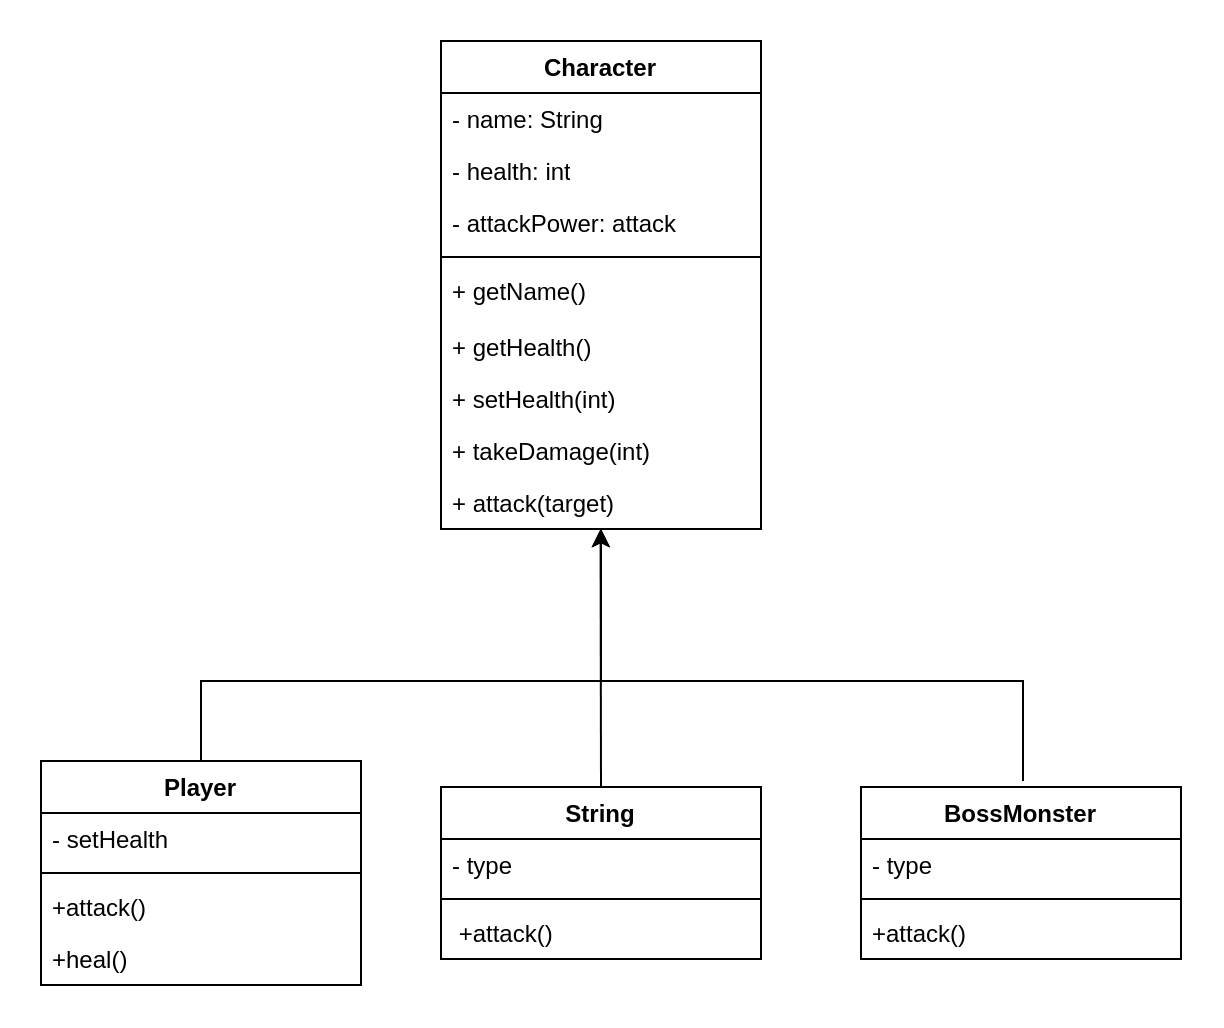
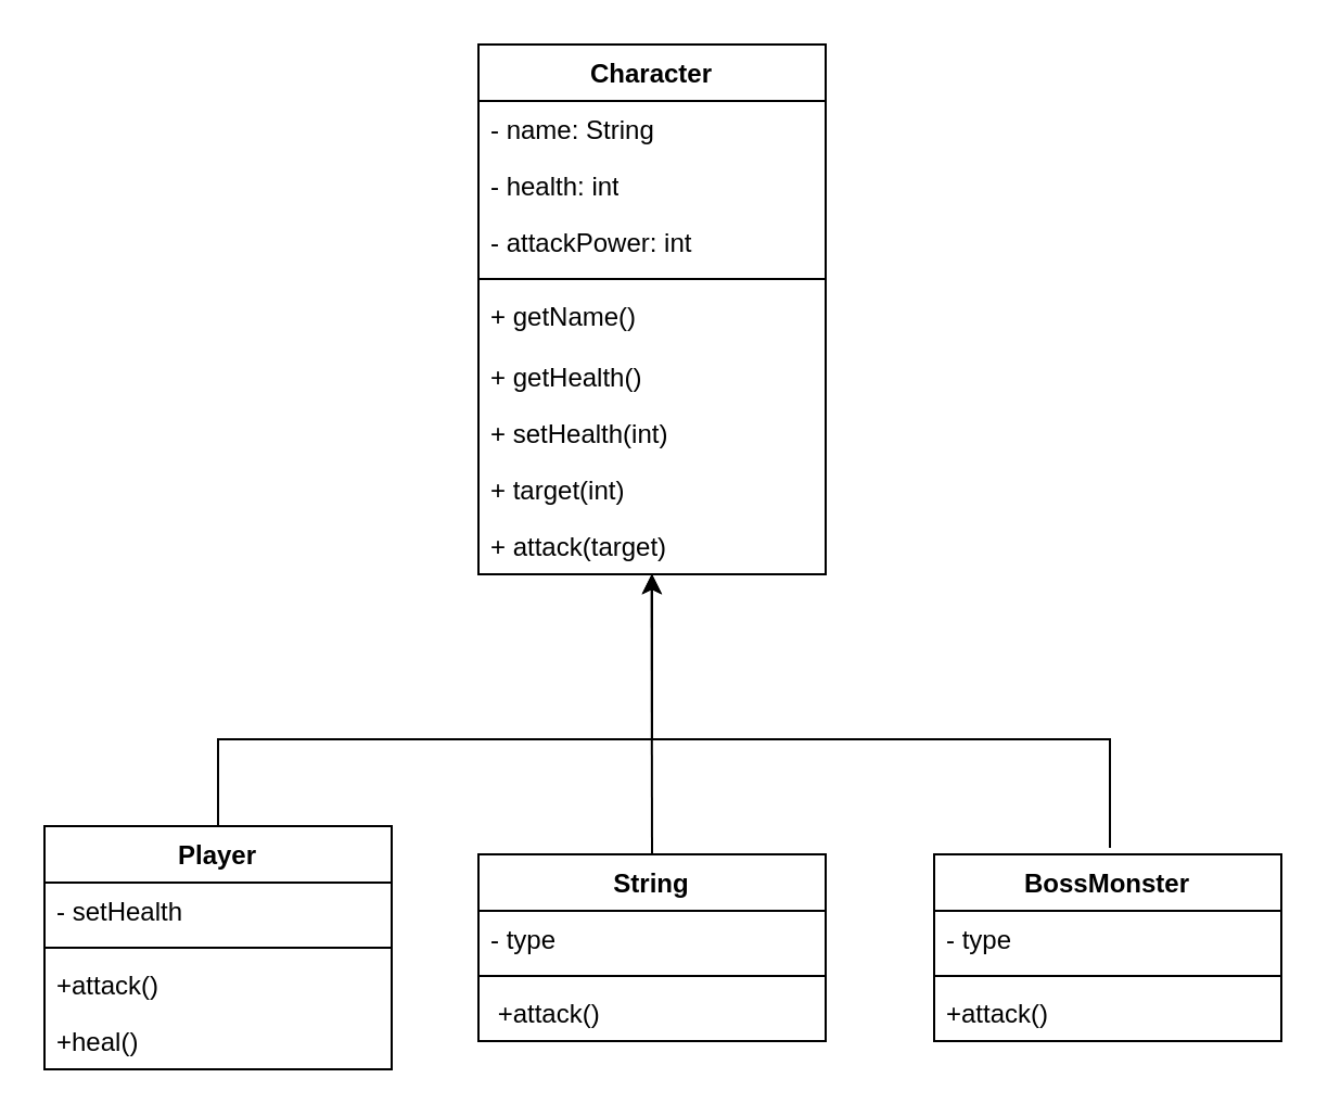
  <mxCell id="0" />
  <mxCell id="1" parent="0" />
  <mxCell id="2" value="Character" style="swimlane;fontStyle=1;align=center;verticalAlign=top;childLayout=stackLayout;horizontal=1;startSize=26;horizontalStack=0;resizeParent=1;resizeParentMax=0;resizeLast=0;collapsible=1;marginBottom=0;whiteSpace=wrap;html=1;" vertex="1" parent="1"><mxGeometry x="220" y="20" width="160" height="244" as="geometry" /></mxCell>
  <mxCell id="3" value="- name: String&lt;div&gt;&lt;br&gt;&lt;/div&gt;" style="text;strokeColor=none;fillColor=none;align=left;verticalAlign=top;spacingLeft=4;spacingRight=4;overflow=hidden;rotatable=0;points=[[0,0.5],[1,0.5]];portConstraint=eastwest;whiteSpace=wrap;html=1;" vertex="1" parent="2"><mxGeometry y="26" width="160" height="26" as="geometry" /></mxCell>
  <mxCell id="4" value="&lt;div&gt;- health: int&lt;/div&gt;" style="text;strokeColor=none;fillColor=none;align=left;verticalAlign=top;spacingLeft=4;spacingRight=4;overflow=hidden;rotatable=0;points=[[0,0.5],[1,0.5]];portConstraint=eastwest;whiteSpace=wrap;html=1;" vertex="1" parent="2"><mxGeometry y="52" width="160" height="26" as="geometry" /></mxCell>
- <mxCell id="5" value="&lt;div&gt;- attackPower: attack&lt;/div&gt;" style="text;strokeColor=none;fillColor=none;align=left;verticalAlign=top;spacingLeft=4;spacingRight=4;overflow=hidden;rotatable=0;points=[[0,0.5],[1,0.5]];portConstraint=eastwest;whiteSpace=wrap;html=1;" vertex="1" parent="2"><mxGeometry y="78" width="160" height="26" as="geometry" /></mxCell>
+ <mxCell id="5" value="&lt;div&gt;- attackPower: int&lt;/div&gt;" style="text;strokeColor=none;fillColor=none;align=left;verticalAlign=top;spacingLeft=4;spacingRight=4;overflow=hidden;rotatable=0;points=[[0,0.5],[1,0.5]];portConstraint=eastwest;whiteSpace=wrap;html=1;" vertex="1" parent="2"><mxGeometry y="78" width="160" height="26" as="geometry" /></mxCell>
  <mxCell id="6" value="" style="line;strokeWidth=1;fillColor=none;align=left;verticalAlign=middle;spacingTop=-1;spacingLeft=3;spacingRight=3;rotatable=0;labelPosition=right;points=[];portConstraint=eastwest;strokeColor=inherit;" vertex="1" parent="2"><mxGeometry y="104" width="160" height="8" as="geometry" /></mxCell>
  <mxCell id="7" value="+ getName()&amp;nbsp;" style="text;strokeColor=none;fillColor=none;align=left;verticalAlign=top;spacingLeft=4;spacingRight=4;overflow=hidden;rotatable=0;points=[[0,0.5],[1,0.5]];portConstraint=eastwest;whiteSpace=wrap;html=1;" vertex="1" parent="2"><mxGeometry y="112" width="160" height="28" as="geometry" /></mxCell>
  <mxCell id="8" value="+ getHealth()" style="text;strokeColor=none;fillColor=none;align=left;verticalAlign=top;spacingLeft=4;spacingRight=4;overflow=hidden;rotatable=0;points=[[0,0.5],[1,0.5]];portConstraint=eastwest;whiteSpace=wrap;html=1;" vertex="1" parent="2"><mxGeometry y="140" width="160" height="26" as="geometry" /></mxCell>
  <mxCell id="9" value="+ setHealth(int)" style="text;strokeColor=none;fillColor=none;align=left;verticalAlign=top;spacingLeft=4;spacingRight=4;overflow=hidden;rotatable=0;points=[[0,0.5],[1,0.5]];portConstraint=eastwest;whiteSpace=wrap;html=1;" vertex="1" parent="2"><mxGeometry y="166" width="160" height="26" as="geometry" /></mxCell>
- <mxCell id="10" value="+ takeDamage(int)" style="text;strokeColor=none;fillColor=none;align=left;verticalAlign=top;spacingLeft=4;spacingRight=4;overflow=hidden;rotatable=0;points=[[0,0.5],[1,0.5]];portConstraint=eastwest;whiteSpace=wrap;html=1;" vertex="1" parent="2"><mxGeometry y="192" width="160" height="26" as="geometry" /></mxCell>
+ <mxCell id="10" value="+ target(int)" style="text;strokeColor=none;fillColor=none;align=left;verticalAlign=top;spacingLeft=4;spacingRight=4;overflow=hidden;rotatable=0;points=[[0,0.5],[1,0.5]];portConstraint=eastwest;whiteSpace=wrap;html=1;" vertex="1" parent="2"><mxGeometry y="192" width="160" height="26" as="geometry" /></mxCell>
  <mxCell id="11" value="+ attack(target)" style="text;strokeColor=none;fillColor=none;align=left;verticalAlign=top;spacingLeft=4;spacingRight=4;overflow=hidden;rotatable=0;points=[[0,0.5],[1,0.5]];portConstraint=eastwest;whiteSpace=wrap;html=1;" vertex="1" parent="2"><mxGeometry y="218" width="160" height="26" as="geometry" /></mxCell>
  <mxCell id="12" value="Player" style="swimlane;fontStyle=1;align=center;verticalAlign=top;childLayout=stackLayout;horizontal=1;startSize=26;horizontalStack=0;resizeParent=1;resizeParentMax=0;resizeLast=0;collapsible=1;marginBottom=0;whiteSpace=wrap;html=1;" vertex="1" parent="1"><mxGeometry x="20" y="380" width="160" height="112" as="geometry" /></mxCell>
  <mxCell id="13" value="- setHealth" style="text;strokeColor=none;fillColor=none;align=left;verticalAlign=top;spacingLeft=4;spacingRight=4;overflow=hidden;rotatable=0;points=[[0,0.5],[1,0.5]];portConstraint=eastwest;whiteSpace=wrap;html=1;" vertex="1" parent="12"><mxGeometry y="26" width="160" height="26" as="geometry" /></mxCell>
  <mxCell id="14" value="" style="line;strokeWidth=1;fillColor=none;align=left;verticalAlign=middle;spacingTop=-1;spacingLeft=3;spacingRight=3;rotatable=0;labelPosition=right;points=[];portConstraint=eastwest;strokeColor=inherit;" vertex="1" parent="12"><mxGeometry y="52" width="160" height="8" as="geometry" /></mxCell>
  <mxCell id="15" value="+attack()" style="text;strokeColor=none;fillColor=none;align=left;verticalAlign=top;spacingLeft=4;spacingRight=4;overflow=hidden;rotatable=0;points=[[0,0.5],[1,0.5]];portConstraint=eastwest;whiteSpace=wrap;html=1;" vertex="1" parent="12"><mxGeometry y="60" width="160" height="26" as="geometry" /></mxCell>
  <mxCell id="16" value="+heal()" style="text;strokeColor=none;fillColor=none;align=left;verticalAlign=top;spacingLeft=4;spacingRight=4;overflow=hidden;rotatable=0;points=[[0,0.5],[1,0.5]];portConstraint=eastwest;whiteSpace=wrap;html=1;" vertex="1" parent="12"><mxGeometry y="86" width="160" height="26" as="geometry" /></mxCell>
  <mxCell id="17" value="String" style="swimlane;fontStyle=1;align=center;verticalAlign=top;childLayout=stackLayout;horizontal=1;startSize=26;horizontalStack=0;resizeParent=1;resizeParentMax=0;resizeLast=0;collapsible=1;marginBottom=0;whiteSpace=wrap;html=1;" vertex="1" parent="1"><mxGeometry x="220" y="393" width="160" height="86" as="geometry" /></mxCell>
  <mxCell id="18" value="- type" style="text;strokeColor=none;fillColor=none;align=left;verticalAlign=top;spacingLeft=4;spacingRight=4;overflow=hidden;rotatable=0;points=[[0,0.5],[1,0.5]];portConstraint=eastwest;whiteSpace=wrap;html=1;" vertex="1" parent="17"><mxGeometry y="26" width="160" height="26" as="geometry" /></mxCell>
  <mxCell id="19" value="" style="line;strokeWidth=1;fillColor=none;align=left;verticalAlign=middle;spacingTop=-1;spacingLeft=3;spacingRight=3;rotatable=0;labelPosition=right;points=[];portConstraint=eastwest;strokeColor=inherit;" vertex="1" parent="17"><mxGeometry y="52" width="160" height="8" as="geometry" /></mxCell>
  <mxCell id="20" value="&amp;nbsp;+attack()" style="text;strokeColor=none;fillColor=none;align=left;verticalAlign=top;spacingLeft=4;spacingRight=4;overflow=hidden;rotatable=0;points=[[0,0.5],[1,0.5]];portConstraint=eastwest;whiteSpace=wrap;html=1;" vertex="1" parent="17"><mxGeometry y="60" width="160" height="26" as="geometry" /></mxCell>
  <mxCell id="21" value="BossMonster" style="swimlane;fontStyle=1;align=center;verticalAlign=top;childLayout=stackLayout;horizontal=1;startSize=26;horizontalStack=0;resizeParent=1;resizeParentMax=0;resizeLast=0;collapsible=1;marginBottom=0;whiteSpace=wrap;html=1;" vertex="1" parent="1"><mxGeometry x="430" y="393" width="160" height="86" as="geometry" /></mxCell>
  <mxCell id="22" value="- type" style="text;strokeColor=none;fillColor=none;align=left;verticalAlign=top;spacingLeft=4;spacingRight=4;overflow=hidden;rotatable=0;points=[[0,0.5],[1,0.5]];portConstraint=eastwest;whiteSpace=wrap;html=1;" vertex="1" parent="21"><mxGeometry y="26" width="160" height="26" as="geometry" /></mxCell>
  <mxCell id="23" value="" style="line;strokeWidth=1;fillColor=none;align=left;verticalAlign=middle;spacingTop=-1;spacingLeft=3;spacingRight=3;rotatable=0;labelPosition=right;points=[];portConstraint=eastwest;strokeColor=inherit;" vertex="1" parent="21"><mxGeometry y="52" width="160" height="8" as="geometry" /></mxCell>
  <mxCell id="24" value="+attack()&amp;nbsp;&amp;nbsp;" style="text;strokeColor=none;fillColor=none;align=left;verticalAlign=top;spacingLeft=4;spacingRight=4;overflow=hidden;rotatable=0;points=[[0,0.5],[1,0.5]];portConstraint=eastwest;whiteSpace=wrap;html=1;" vertex="1" parent="21"><mxGeometry y="60" width="160" height="26" as="geometry" /></mxCell>
  <mxCell id="25" value="" style="endArrow=classic;html=1;rounded=0;exitX=0.5;exitY=0;exitDx=0;exitDy=0;" edge="1" parent="1" source="12"><mxGeometry width="50" height="50" relative="1" as="geometry"><mxPoint x="310" y="340" as="sourcePoint" /><mxPoint x="300" y="264" as="targetPoint" /><Array as="points"><mxPoint x="100" y="340" /><mxPoint x="300" y="340" /></Array></mxGeometry></mxCell>
  <mxCell id="26" value="" style="endArrow=classic;html=1;rounded=0;exitX=0.5;exitY=0;exitDx=0;exitDy=0;" edge="1" parent="1" source="17"><mxGeometry width="50" height="50" relative="1" as="geometry"><mxPoint x="300" y="390" as="sourcePoint" /><mxPoint x="299.79" y="264" as="targetPoint" /></mxGeometry></mxCell>
  <mxCell id="27" value="" style="endArrow=classic;html=1;rounded=0;" edge="1" parent="1"><mxGeometry width="50" height="50" relative="1" as="geometry"><mxPoint x="511" y="390" as="sourcePoint" /><mxPoint x="300" y="264" as="targetPoint" /><Array as="points"><mxPoint x="511" y="340" /><mxPoint x="300" y="340" /></Array></mxGeometry></mxCell>
